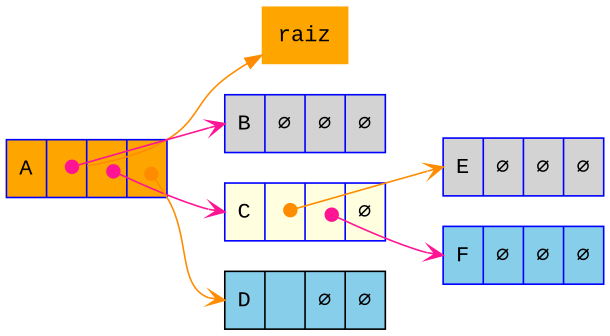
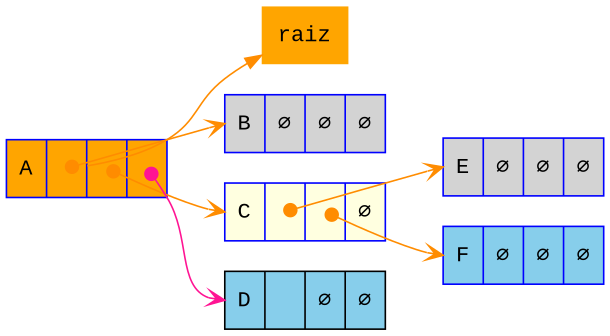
  digraph {
    fontname="Liberation Mono"
    rankdir=LR
    node [color=blue fillcolor=orange fontname="Liberation Mono" shape=record style=filled]
    edge [arrowhead=vee color=darkorange fontname="Liberation Mono" headport="data:w" tailport="ref1:c" arrowtail=dot dir=both tailclip=false]
    raiz [color=brown shape=plaintext]
    n2 [label="{ <data> A | <ref1> | <ref2> | <ref3> }"]
    n3 [fillcolor=lightgrey label="{ <data> B | <data> ∅ | <data> ∅ | <data> ∅ }"]
    n4 [fillcolor=lightyellow label="{ <data> C | <ref1> | <ref2> | <data> ∅ }"]
    n5 [color=black fillcolor=skyblue label="{ <data> D | <ref1> | <data> ∅ | <data> ∅ }"]
    n6 [fillcolor=lightgrey label="{ <data> E | <data> ∅ | <data> ∅ | <data> ∅ }"]
    n7 [fillcolor=skyblue label="{ <data> F | <data> ∅ | <data> ∅ | <data> ∅ }"]
    n2 -> raiz [arrowhead=normal arrowtail="" dir="" tailclip=""]
-   n2 -> n3 [color=deeppink]
-   n2 -> n4 [color=deeppink tailport="ref2:c"]
-   n2 -> n5 [tailport="ref3:c"]
+   n2 -> n3
+   n2 -> n4 [tailport="ref2:c"]
+   n2 -> n5 [color=deeppink tailport="ref3:c"]
    n4 -> n6
-   n4 -> n7 [color=deeppink tailport="ref2:c"]
+   n4 -> n7 [tailport="ref2:c"]
  }
